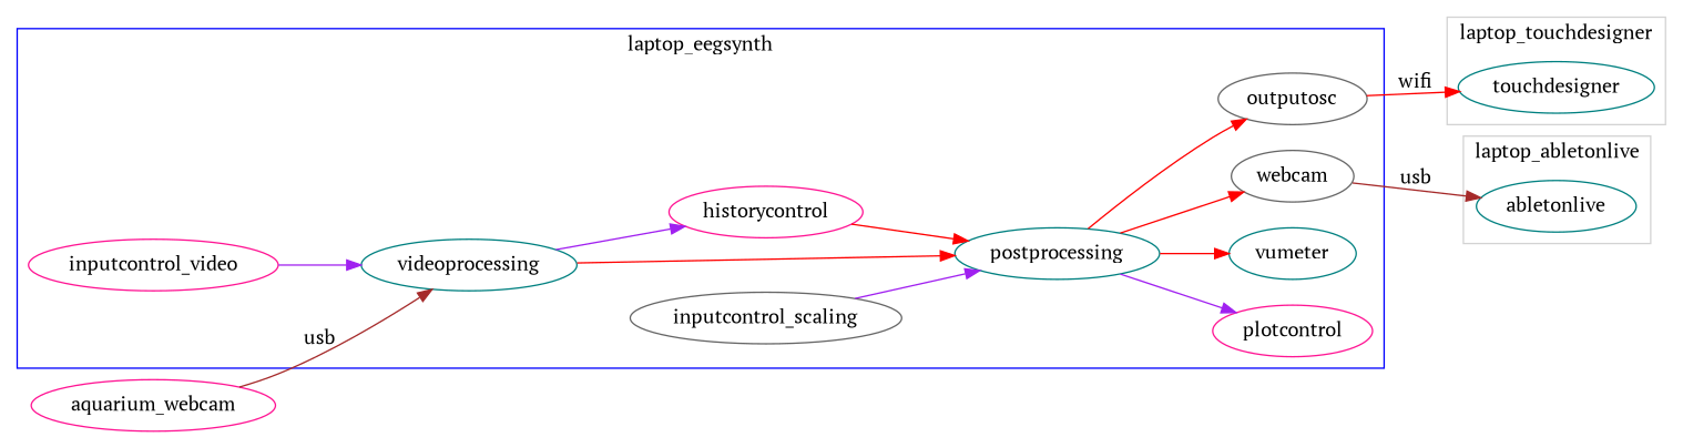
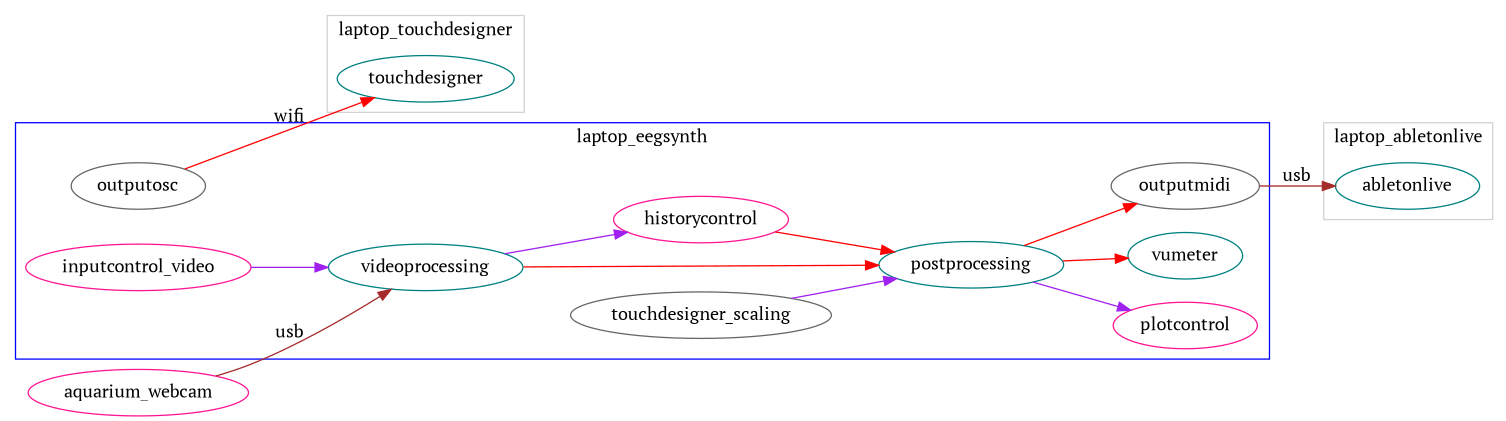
  digraph {
    fontname="PT Serif"
    rankdir=LR
    node [color=teal fontname="PT Serif"]
    edge [color=red fontname="PT Serif"]
    videoprocessing
    postprocessing
    historycontrol [color=deeppink]
    plotcontrol [color=deeppink]
    vumeter
    outputosc [color=gray40]
-   outputmidi [color=gray40 label=webcam]
+   outputmidi [color=gray40]
    inputcontrol_video [color=deeppink]
-   inputcontrol_scaling [color=gray40]
+   inputcontrol_scaling [color=gray40 label=touchdesigner_scaling]
    touchdesigner
    abletonlive
    aquarium_webcam [color=deeppink]
    subgraph cluster_1 {
      color=blue
      label=laptop_eegsynth
      videoprocessing
      postprocessing
      historycontrol
      plotcontrol
      vumeter
      outputosc
      outputmidi
      inputcontrol_video
      inputcontrol_scaling
    }
    subgraph cluster_2 {
      color=lightgrey
      label=laptop_touchdesigner
      touchdesigner
    }
    subgraph cluster_3 {
      color=lightgrey
      label=laptop_abletonlive
      abletonlive
    }
    videoprocessing -> postprocessing
    videoprocessing -> historycontrol [color=purple]
    postprocessing -> plotcontrol [color=purple]
    postprocessing -> vumeter
-   postprocessing -> outputosc
    postprocessing -> outputmidi
    historycontrol -> postprocessing
    outputosc -> touchdesigner [label=wifi]
    outputmidi -> abletonlive [color=brown label=usb]
    inputcontrol_video -> videoprocessing [color=purple]
    inputcontrol_scaling -> postprocessing [color=purple]
    aquarium_webcam -> videoprocessing [color=brown label=usb]
  }
